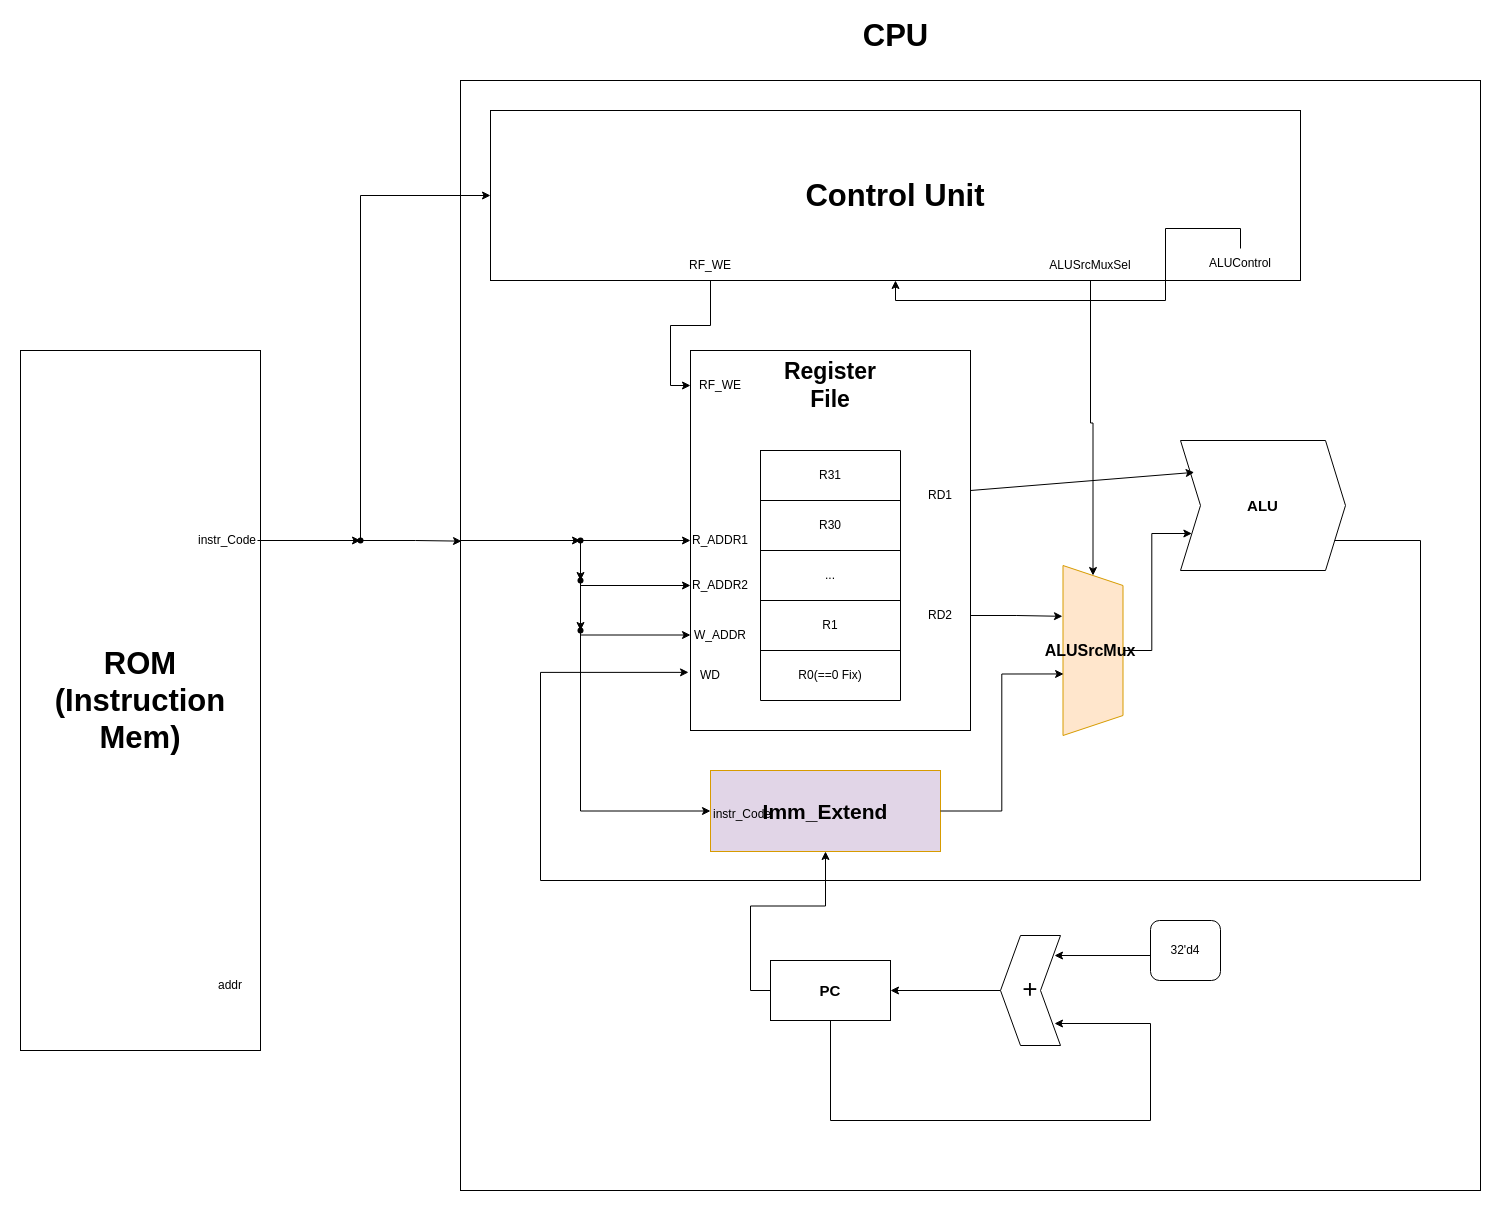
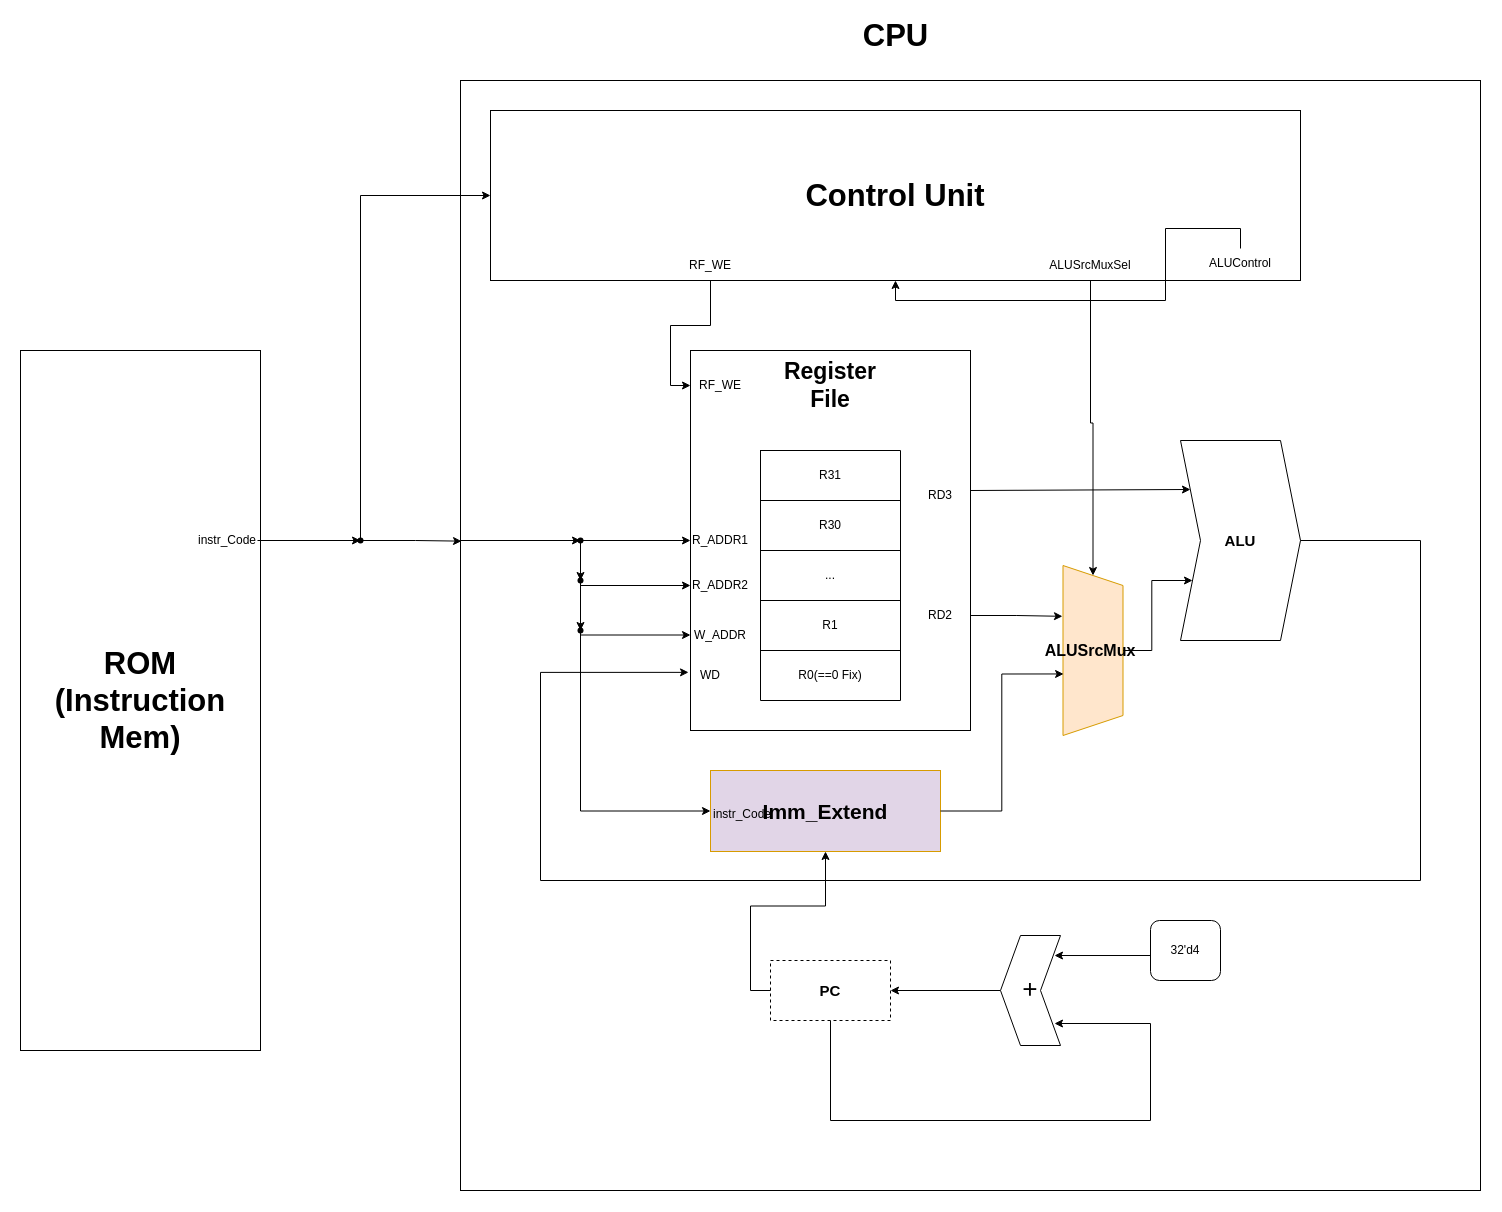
  <mxCell id="0" />
  <mxCell id="1" parent="0" />
  <mxCell id="2" value="" style="rounded=0;whiteSpace=wrap;html=1;" parent="1" vertex="1"><mxGeometry x="460" y="80" width="1020" height="1110" as="geometry" /></mxCell>
  <mxCell id="3" value="ROM&lt;div&gt;(Instruction Mem)&lt;/div&gt;" style="rounded=0;whiteSpace=wrap;html=1;fontStyle=1;fontSize=31;" parent="1" vertex="1"><mxGeometry x="20" y="350" width="240" height="700" as="geometry" /></mxCell>
  <mxCell id="4" value="" style="rounded=0;whiteSpace=wrap;html=1;" parent="1" vertex="1"><mxGeometry x="690" y="350" width="280" height="380" as="geometry" /></mxCell>
  <mxCell id="5" value="" style="shape=table;startSize=0;container=1;collapsible=0;childLayout=tableLayout;" parent="1" vertex="1"><mxGeometry x="760" y="450" width="140" height="250" as="geometry" /></mxCell>
  <mxCell id="6" value="" style="shape=tableRow;horizontal=0;startSize=0;swimlaneHead=0;swimlaneBody=0;strokeColor=inherit;top=0;left=0;bottom=0;right=0;collapsible=0;dropTarget=0;fillColor=none;points=[[0,0.5],[1,0.5]];portConstraint=eastwest;" parent="5" vertex="1"><mxGeometry width="140" height="50" as="geometry" /></mxCell>
  <mxCell id="7" value="R31" style="shape=partialRectangle;html=1;whiteSpace=wrap;connectable=0;strokeColor=inherit;overflow=hidden;fillColor=none;top=0;left=0;bottom=0;right=0;pointerEvents=1;" parent="6" vertex="1"><mxGeometry width="140" height="50" as="geometry"><mxRectangle width="140" height="50" as="alternateBounds" /></mxGeometry></mxCell>
  <mxCell id="8" value="" style="shape=tableRow;horizontal=0;startSize=0;swimlaneHead=0;swimlaneBody=0;strokeColor=inherit;top=0;left=0;bottom=0;right=0;collapsible=0;dropTarget=0;fillColor=none;points=[[0,0.5],[1,0.5]];portConstraint=eastwest;" parent="5" vertex="1"><mxGeometry y="50" width="140" height="50" as="geometry" /></mxCell>
  <mxCell id="9" value="R30" style="shape=partialRectangle;html=1;whiteSpace=wrap;connectable=0;strokeColor=inherit;overflow=hidden;fillColor=none;top=0;left=0;bottom=0;right=0;pointerEvents=1;" parent="8" vertex="1"><mxGeometry width="140" height="50" as="geometry"><mxRectangle width="140" height="50" as="alternateBounds" /></mxGeometry></mxCell>
  <mxCell id="10" value="" style="shape=tableRow;horizontal=0;startSize=0;swimlaneHead=0;swimlaneBody=0;strokeColor=inherit;top=0;left=0;bottom=0;right=0;collapsible=0;dropTarget=0;fillColor=none;points=[[0,0.5],[1,0.5]];portConstraint=eastwest;" parent="5" vertex="1"><mxGeometry y="100" width="140" height="50" as="geometry" /></mxCell>
  <mxCell id="11" value="..." style="shape=partialRectangle;html=1;whiteSpace=wrap;connectable=0;strokeColor=inherit;overflow=hidden;fillColor=none;top=0;left=0;bottom=0;right=0;pointerEvents=1;" parent="10" vertex="1"><mxGeometry width="140" height="50" as="geometry"><mxRectangle width="140" height="50" as="alternateBounds" /></mxGeometry></mxCell>
  <mxCell id="12" value="" style="shape=tableRow;horizontal=0;startSize=0;swimlaneHead=0;swimlaneBody=0;strokeColor=inherit;top=0;left=0;bottom=0;right=0;collapsible=0;dropTarget=0;fillColor=none;points=[[0,0.5],[1,0.5]];portConstraint=eastwest;" parent="5" vertex="1"><mxGeometry y="150" width="140" height="50" as="geometry" /></mxCell>
  <mxCell id="13" value="R1" style="shape=partialRectangle;html=1;whiteSpace=wrap;connectable=0;strokeColor=inherit;overflow=hidden;fillColor=none;top=0;left=0;bottom=0;right=0;pointerEvents=1;" parent="12" vertex="1"><mxGeometry width="140" height="50" as="geometry"><mxRectangle width="140" height="50" as="alternateBounds" /></mxGeometry></mxCell>
  <mxCell id="14" value="" style="shape=tableRow;horizontal=0;startSize=0;swimlaneHead=0;swimlaneBody=0;strokeColor=inherit;top=0;left=0;bottom=0;right=0;collapsible=0;dropTarget=0;fillColor=none;points=[[0,0.5],[1,0.5]];portConstraint=eastwest;" parent="5" vertex="1"><mxGeometry y="200" width="140" height="50" as="geometry" /></mxCell>
  <mxCell id="15" value="R0(==0 Fix)" style="shape=partialRectangle;html=1;whiteSpace=wrap;connectable=0;strokeColor=inherit;overflow=hidden;fillColor=none;top=0;left=0;bottom=0;right=0;pointerEvents=1;" parent="14" vertex="1"><mxGeometry width="140" height="50" as="geometry"><mxRectangle width="140" height="50" as="alternateBounds" /></mxGeometry></mxCell>
- <mxCell id="16" value="ALU" style="shape=step;perimeter=stepPerimeter;whiteSpace=wrap;html=1;fixedSize=1;fontStyle=1;fontSize=15;" parent="1" vertex="1"><mxGeometry x="1180" y="440" width="165" height="130" as="geometry" /></mxCell>
+ <mxCell id="16" value="ALU" style="shape=step;perimeter=stepPerimeter;whiteSpace=wrap;html=1;fixedSize=1;fontStyle=1;fontSize=15;" parent="1" vertex="1"><mxGeometry x="1180" y="440" width="120" height="200" as="geometry" /></mxCell>
  <mxCell id="17" value="" style="endArrow=classic;html=1;rounded=0;entryX=0.083;entryY=0.245;entryDx=0;entryDy=0;entryPerimeter=0;" parent="1" target="16" edge="1"><mxGeometry width="50" height="50" relative="1" as="geometry"><mxPoint x="970" y="490" as="sourcePoint" /><mxPoint x="1020" y="440" as="targetPoint" /></mxGeometry></mxCell>
- <mxCell id="18" value="RD1" style="text;html=1;align=center;verticalAlign=middle;whiteSpace=wrap;rounded=0;" parent="1" vertex="1"><mxGeometry x="910" y="480" width="60" height="30" as="geometry" /></mxCell>
+ <mxCell id="18" value="RD3" style="text;html=1;align=center;verticalAlign=middle;whiteSpace=wrap;rounded=0;" parent="1" vertex="1"><mxGeometry x="910" y="480" width="60" height="30" as="geometry" /></mxCell>
  <mxCell id="19" value="RD2" style="text;html=1;align=center;verticalAlign=middle;whiteSpace=wrap;rounded=0;" parent="1" vertex="1"><mxGeometry x="910" y="600" width="60" height="30" as="geometry" /></mxCell>
  <mxCell id="20" value="Register File" style="text;html=1;align=center;verticalAlign=middle;whiteSpace=wrap;rounded=0;fontStyle=1;fontSize=23;" parent="1" vertex="1"><mxGeometry x="775" y="370" width="110" height="30" as="geometry" /></mxCell>
  <mxCell id="21" value="Control Unit" style="rounded=0;whiteSpace=wrap;html=1;fontStyle=1;fontSize=31;" parent="1" vertex="1"><mxGeometry x="490" y="110" width="810" height="170" as="geometry" /></mxCell>
  <mxCell id="22" style="edgeStyle=orthogonalEdgeStyle;rounded=0;orthogonalLoop=1;jettySize=auto;html=1;entryX=-0.007;entryY=0.847;entryDx=0;entryDy=0;entryPerimeter=0;" parent="1" source="16" target="4" edge="1"><mxGeometry relative="1" as="geometry"><Array as="points"><mxPoint x="1420" y="540" /><mxPoint x="1420" y="880" /><mxPoint x="540" y="880" /><mxPoint x="540" y="672" /></Array></mxGeometry></mxCell>
  <mxCell id="23" value="WD" style="text;html=1;align=center;verticalAlign=middle;whiteSpace=wrap;rounded=0;" parent="1" vertex="1"><mxGeometry x="680" y="660" width="60" height="30" as="geometry" /></mxCell>
  <mxCell id="24" value="RF_&lt;span style=&quot;color: rgba(0, 0, 0, 0); font-family: monospace; font-size: 0px; text-align: start; text-wrap-mode: nowrap;&quot;&gt;%3CmxGraphModel%3E%3Croot%3E%3CmxCell%20id%3D%220%22%2F%3E%3CmxCell%20id%3D%221%22%20parent%3D%220%22%2F%3E%3CmxCell%20id%3D%222%22%20value%3D%22WD%22%20style%3D%22text%3Bhtml%3D1%3Balign%3Dcenter%3BverticalAlign%3Dmiddle%3BwhiteSpace%3Dwrap%3Brounded%3D0%3B%22%20vertex%3D%221%22%20parent%3D%221%22%3E%3CmxGeometry%20x%3D%2240%22%20y%3D%22610%22%20width%3D%2260%22%20height%3D%2230%22%20as%3D%22geometry%22%2F%3E%3C%2FmxCell%3E%3C%2Froot%3E%3C%2FmxGraphModel%3E&lt;/span&gt;WE" style="text;html=1;align=center;verticalAlign=middle;whiteSpace=wrap;rounded=0;" parent="1" vertex="1"><mxGeometry x="690" y="370" width="60" height="30" as="geometry" /></mxCell>
  <mxCell id="25" style="edgeStyle=orthogonalEdgeStyle;rounded=0;orthogonalLoop=1;jettySize=auto;html=1;entryX=0;entryY=0.5;entryDx=0;entryDy=0;" parent="1" source="26" target="24" edge="1"><mxGeometry relative="1" as="geometry" /></mxCell>
  <mxCell id="26" value="RF_&lt;span style=&quot;color: rgba(0, 0, 0, 0); font-family: monospace; font-size: 0px; text-align: start; text-wrap-mode: nowrap;&quot;&gt;%3CmxGraphModel%3E%3Croot%3E%3CmxCell%20id%3D%220%22%2F%3E%3CmxCell%20id%3D%221%22%20parent%3D%220%22%2F%3E%3CmxCell%20id%3D%222%22%20value%3D%22WD%22%20style%3D%22text%3Bhtml%3D1%3Balign%3Dcenter%3BverticalAlign%3Dmiddle%3BwhiteSpace%3Dwrap%3Brounded%3D0%3B%22%20vertex%3D%221%22%20parent%3D%221%22%3E%3CmxGeometry%20x%3D%2240%22%20y%3D%22610%22%20width%3D%2260%22%20height%3D%2230%22%20as%3D%22geometry%22%2F%3E%3C%2FmxCell%3E%3C%2Froot%3E%3C%2FmxGraphModel%3E&lt;/span&gt;WE" style="text;html=1;align=center;verticalAlign=middle;whiteSpace=wrap;rounded=0;" parent="1" vertex="1"><mxGeometry x="680" y="250" width="60" height="30" as="geometry" /></mxCell>
- <mxCell id="27" value="PC" style="rounded=0;whiteSpace=wrap;html=1;fontStyle=1;fontSize=15;" parent="1" vertex="1"><mxGeometry x="770" y="960" width="120" height="60" as="geometry" /></mxCell>
+ <mxCell id="27" value="PC" style="rounded=0;whiteSpace=wrap;html=1;fontStyle=1;fontSize=15;dashed=1;" parent="1" vertex="1"><mxGeometry x="770" y="960" width="120" height="60" as="geometry" /></mxCell>
  <mxCell id="28" style="edgeStyle=orthogonalEdgeStyle;rounded=0;orthogonalLoop=1;jettySize=auto;html=1;exitX=1;exitY=0.5;exitDx=0;exitDy=0;entryX=1;entryY=0.5;entryDx=0;entryDy=0;" parent="1" source="29" target="27" edge="1"><mxGeometry relative="1" as="geometry" /></mxCell>
  <mxCell id="29" value="&lt;font style=&quot;font-size: 26px;&quot;&gt;+&lt;/font&gt;" style="shape=step;perimeter=stepPerimeter;whiteSpace=wrap;html=1;fixedSize=1;rotation=-180;" parent="1" vertex="1"><mxGeometry x="1000" y="935" width="60" height="110" as="geometry" /></mxCell>
  <mxCell id="30" style="edgeStyle=orthogonalEdgeStyle;rounded=0;orthogonalLoop=1;jettySize=auto;html=1;exitX=0.5;exitY=1;exitDx=0;exitDy=0;entryX=0.1;entryY=0.2;entryDx=0;entryDy=0;entryPerimeter=0;" parent="1" source="27" target="29" edge="1"><mxGeometry relative="1" as="geometry"><Array as="points"><mxPoint x="830" y="1120" /><mxPoint x="1150" y="1120" /><mxPoint x="1150" y="1023" /></Array></mxGeometry></mxCell>
  <mxCell id="31" value="" style="endArrow=classic;html=1;rounded=0;entryX=0.1;entryY=0.818;entryDx=0;entryDy=0;entryPerimeter=0;" parent="1" target="29" edge="1"><mxGeometry width="50" height="50" relative="1" as="geometry"><mxPoint x="1150" y="955" as="sourcePoint" /><mxPoint x="1180" y="900" as="targetPoint" /></mxGeometry></mxCell>
  <mxCell id="32" value="32'd4" style="rounded=1;whiteSpace=wrap;html=1;" parent="1" vertex="1"><mxGeometry x="1150" y="920" width="70" height="60" as="geometry" /></mxCell>
- <mxCell id="33" value="addr" style="text;html=1;align=center;verticalAlign=middle;whiteSpace=wrap;rounded=0;" parent="1" vertex="1"><mxGeometry x="200" y="970" width="60" height="30" as="geometry" /></mxCell>
  <mxCell id="34" style="edgeStyle=orthogonalEdgeStyle;rounded=0;orthogonalLoop=1;jettySize=auto;html=1;exitX=0;exitY=0.5;exitDx=0;exitDy=0;" parent="1" source="27" target="51" edge="1"><mxGeometry relative="1" as="geometry" /></mxCell>
  <mxCell id="35" value="CPU" style="text;html=1;align=center;verticalAlign=middle;whiteSpace=wrap;rounded=0;fontStyle=1;fontSize=31;" parent="1" vertex="1"><mxGeometry x="782.5" y="20" width="225" height="30" as="geometry" /></mxCell>
  <mxCell id="36" value="instr_Code" style="text;html=1;align=center;verticalAlign=middle;whiteSpace=wrap;rounded=0;" parent="1" vertex="1"><mxGeometry x="197" y="525" width="60" height="30" as="geometry" /></mxCell>
  <mxCell id="37" style="edgeStyle=orthogonalEdgeStyle;rounded=0;orthogonalLoop=1;jettySize=auto;html=1;entryX=0.001;entryY=0.415;entryDx=0;entryDy=0;entryPerimeter=0;" parent="1" source="41" target="2" edge="1"><mxGeometry relative="1" as="geometry" /></mxCell>
  <mxCell id="38" value="" style="endArrow=classic;html=1;rounded=0;entryX=0;entryY=0.5;entryDx=0;entryDy=0;" parent="1" source="46" target="4" edge="1"><mxGeometry width="50" height="50" relative="1" as="geometry"><mxPoint x="460" y="540" as="sourcePoint" /><mxPoint x="510" y="490" as="targetPoint" /></mxGeometry></mxCell>
  <mxCell id="39" value="" style="edgeStyle=orthogonalEdgeStyle;rounded=0;orthogonalLoop=1;jettySize=auto;html=1;entryDx=0;entryDy=0;entryPerimeter=0;" parent="1" source="36" target="41" edge="1"><mxGeometry relative="1" as="geometry"><mxPoint x="257" y="540" as="sourcePoint" /><mxPoint x="461" y="541" as="targetPoint" /></mxGeometry></mxCell>
  <mxCell id="40" style="edgeStyle=orthogonalEdgeStyle;rounded=0;orthogonalLoop=1;jettySize=auto;html=1;entryX=0;entryY=0.5;entryDx=0;entryDy=0;" parent="1" source="41" target="21" edge="1"><mxGeometry relative="1" as="geometry"><Array as="points"><mxPoint x="360" y="195" /></Array></mxGeometry></mxCell>
  <mxCell id="41" value="" style="shape=waypoint;sketch=0;fillStyle=solid;size=6;pointerEvents=1;points=[];fillColor=none;resizable=0;rotatable=0;perimeter=centerPerimeter;snapToPoint=1;" parent="1" vertex="1"><mxGeometry x="350" y="530" width="20" height="20" as="geometry" /></mxCell>
  <mxCell id="42" value="R_ADDR1" style="text;html=1;align=center;verticalAlign=middle;whiteSpace=wrap;rounded=0;" parent="1" vertex="1"><mxGeometry x="690" y="525" width="60" height="30" as="geometry" /></mxCell>
  <mxCell id="43" value="R_ADDR2" style="text;html=1;align=center;verticalAlign=middle;whiteSpace=wrap;rounded=0;" parent="1" vertex="1"><mxGeometry x="690" y="570" width="60" height="30" as="geometry" /></mxCell>
  <mxCell id="44" value="" style="endArrow=classic;html=1;rounded=0;entryDx=0;entryDy=0;" parent="1" target="46" edge="1"><mxGeometry width="50" height="50" relative="1" as="geometry"><mxPoint x="460" y="540" as="sourcePoint" /><mxPoint x="690" y="540" as="targetPoint" /></mxGeometry></mxCell>
  <mxCell id="45" style="edgeStyle=orthogonalEdgeStyle;rounded=0;orthogonalLoop=1;jettySize=auto;html=1;entryX=0;entryY=0.5;entryDx=0;entryDy=0;" parent="1" source="50" target="43" edge="1"><mxGeometry relative="1" as="geometry"><Array as="points"><mxPoint x="580" y="585" /></Array></mxGeometry></mxCell>
  <mxCell id="46" value="" style="shape=waypoint;sketch=0;fillStyle=solid;size=6;pointerEvents=1;points=[];fillColor=none;resizable=0;rotatable=0;perimeter=centerPerimeter;snapToPoint=1;" parent="1" vertex="1"><mxGeometry x="570" y="530" width="20" height="20" as="geometry" /></mxCell>
  <mxCell id="47" value="W_ADDR" style="text;html=1;align=center;verticalAlign=middle;whiteSpace=wrap;rounded=0;" parent="1" vertex="1"><mxGeometry x="690" y="619.5" width="60" height="30" as="geometry" /></mxCell>
  <mxCell id="48" value="" style="edgeStyle=orthogonalEdgeStyle;rounded=0;orthogonalLoop=1;jettySize=auto;html=1;entryDx=0;entryDy=0;" parent="1" source="46" target="50" edge="1"><mxGeometry relative="1" as="geometry"><mxPoint x="580" y="540" as="sourcePoint" /><mxPoint x="690" y="585" as="targetPoint" /><Array as="points" /></mxGeometry></mxCell>
  <mxCell id="49" style="edgeStyle=orthogonalEdgeStyle;rounded=0;orthogonalLoop=1;jettySize=auto;html=1;entryX=0;entryY=0.5;entryDx=0;entryDy=0;" parent="1" source="54" target="47" edge="1"><mxGeometry relative="1" as="geometry"><Array as="points"><mxPoint x="580" y="634" /></Array></mxGeometry></mxCell>
  <mxCell id="50" value="" style="shape=waypoint;sketch=0;fillStyle=solid;size=6;pointerEvents=1;points=[];fillColor=none;resizable=0;rotatable=0;perimeter=centerPerimeter;snapToPoint=1;" parent="1" vertex="1"><mxGeometry x="570" y="570" width="20" height="20" as="geometry" /></mxCell>
  <mxCell id="51" value="&lt;b&gt;&lt;font style=&quot;font-size: 21px;&quot;&gt;Imm_Extend&lt;/font&gt;&lt;/b&gt;" style="rounded=0;whiteSpace=wrap;html=1;fillColor=#e1d5e7;strokeColor=#d79b00;" parent="1" vertex="1"><mxGeometry x="710" y="770" width="230" height="81" as="geometry" /></mxCell>
  <mxCell id="52" value="" style="edgeStyle=orthogonalEdgeStyle;rounded=0;orthogonalLoop=1;jettySize=auto;html=1;entryDx=0;entryDy=0;" parent="1" source="50" target="54" edge="1"><mxGeometry relative="1" as="geometry"><Array as="points" /><mxPoint x="580" y="580" as="sourcePoint" /><mxPoint x="690" y="635" as="targetPoint" /></mxGeometry></mxCell>
  <mxCell id="53" style="edgeStyle=orthogonalEdgeStyle;rounded=0;orthogonalLoop=1;jettySize=auto;html=1;entryX=0;entryY=0.5;entryDx=0;entryDy=0;" parent="1" source="54" target="51" edge="1"><mxGeometry relative="1" as="geometry"><Array as="points"><mxPoint x="580" y="811" /></Array></mxGeometry></mxCell>
  <mxCell id="54" value="" style="shape=waypoint;sketch=0;fillStyle=solid;size=6;pointerEvents=1;points=[];fillColor=none;resizable=0;rotatable=0;perimeter=centerPerimeter;snapToPoint=1;" parent="1" vertex="1"><mxGeometry x="570" y="620" width="20" height="20" as="geometry" /></mxCell>
  <mxCell id="55" style="edgeStyle=orthogonalEdgeStyle;rounded=0;orthogonalLoop=1;jettySize=auto;html=1;exitX=0.5;exitY=0;exitDx=0;exitDy=0;entryX=0;entryY=0.75;entryDx=0;entryDy=0;" parent="1" source="56" target="16" edge="1"><mxGeometry relative="1" as="geometry" /></mxCell>
  <mxCell id="56" value="" style="shape=trapezoid;perimeter=trapezoidPerimeter;whiteSpace=wrap;html=1;fixedSize=1;rotation=90;fillColor=#ffe6cc;strokeColor=#d79b00;" parent="1" vertex="1"><mxGeometry x="1007.5" y="620" width="170" height="60" as="geometry" /></mxCell>
  <mxCell id="57" style="edgeStyle=orthogonalEdgeStyle;rounded=0;orthogonalLoop=1;jettySize=auto;html=1;exitX=1;exitY=0.5;exitDx=0;exitDy=0;entryX=0.299;entryY=1.009;entryDx=0;entryDy=0;entryPerimeter=0;" parent="1" source="19" target="56" edge="1"><mxGeometry relative="1" as="geometry" /></mxCell>
  <mxCell id="58" style="edgeStyle=orthogonalEdgeStyle;rounded=0;orthogonalLoop=1;jettySize=auto;html=1;exitX=1;exitY=0.5;exitDx=0;exitDy=0;entryX=0.638;entryY=0.99;entryDx=0;entryDy=0;entryPerimeter=0;" parent="1" source="51" target="56" edge="1"><mxGeometry relative="1" as="geometry" /></mxCell>
  <mxCell id="59" value="&lt;b&gt;&lt;font style=&quot;font-size: 16px;&quot;&gt;ALUSrcMux&lt;/font&gt;&lt;/b&gt;" style="text;html=1;align=center;verticalAlign=middle;whiteSpace=wrap;rounded=0;" parent="1" vertex="1"><mxGeometry x="1060" y="635" width="60" height="30" as="geometry" /></mxCell>
  <mxCell id="60" style="edgeStyle=orthogonalEdgeStyle;rounded=0;orthogonalLoop=1;jettySize=auto;html=1;entryX=0;entryY=0.5;entryDx=0;entryDy=0;" parent="1" source="61" target="56" edge="1"><mxGeometry relative="1" as="geometry" /></mxCell>
  <mxCell id="61" value="ALUSrcMuxSel" style="text;html=1;align=center;verticalAlign=middle;whiteSpace=wrap;rounded=0;" parent="1" vertex="1"><mxGeometry x="1035" y="250" width="110" height="30" as="geometry" /></mxCell>
  <mxCell id="62" value="instr_Code" style="text;html=1;align=center;verticalAlign=middle;whiteSpace=wrap;rounded=0;" parent="1" vertex="1"><mxGeometry x="712" y="799" width="60" height="30" as="geometry" /></mxCell>
  <mxCell id="63" style="edgeStyle=orthogonalEdgeStyle;rounded=0;orthogonalLoop=1;jettySize=auto;html=1;" parent="1" source="64" target="21" edge="1"><mxGeometry relative="1" as="geometry" /></mxCell>
  <mxCell id="64" value="ALUControl" style="text;html=1;align=center;verticalAlign=middle;whiteSpace=wrap;rounded=0;" parent="1" vertex="1"><mxGeometry x="1185" y="248" width="110" height="30" as="geometry" /></mxCell>
